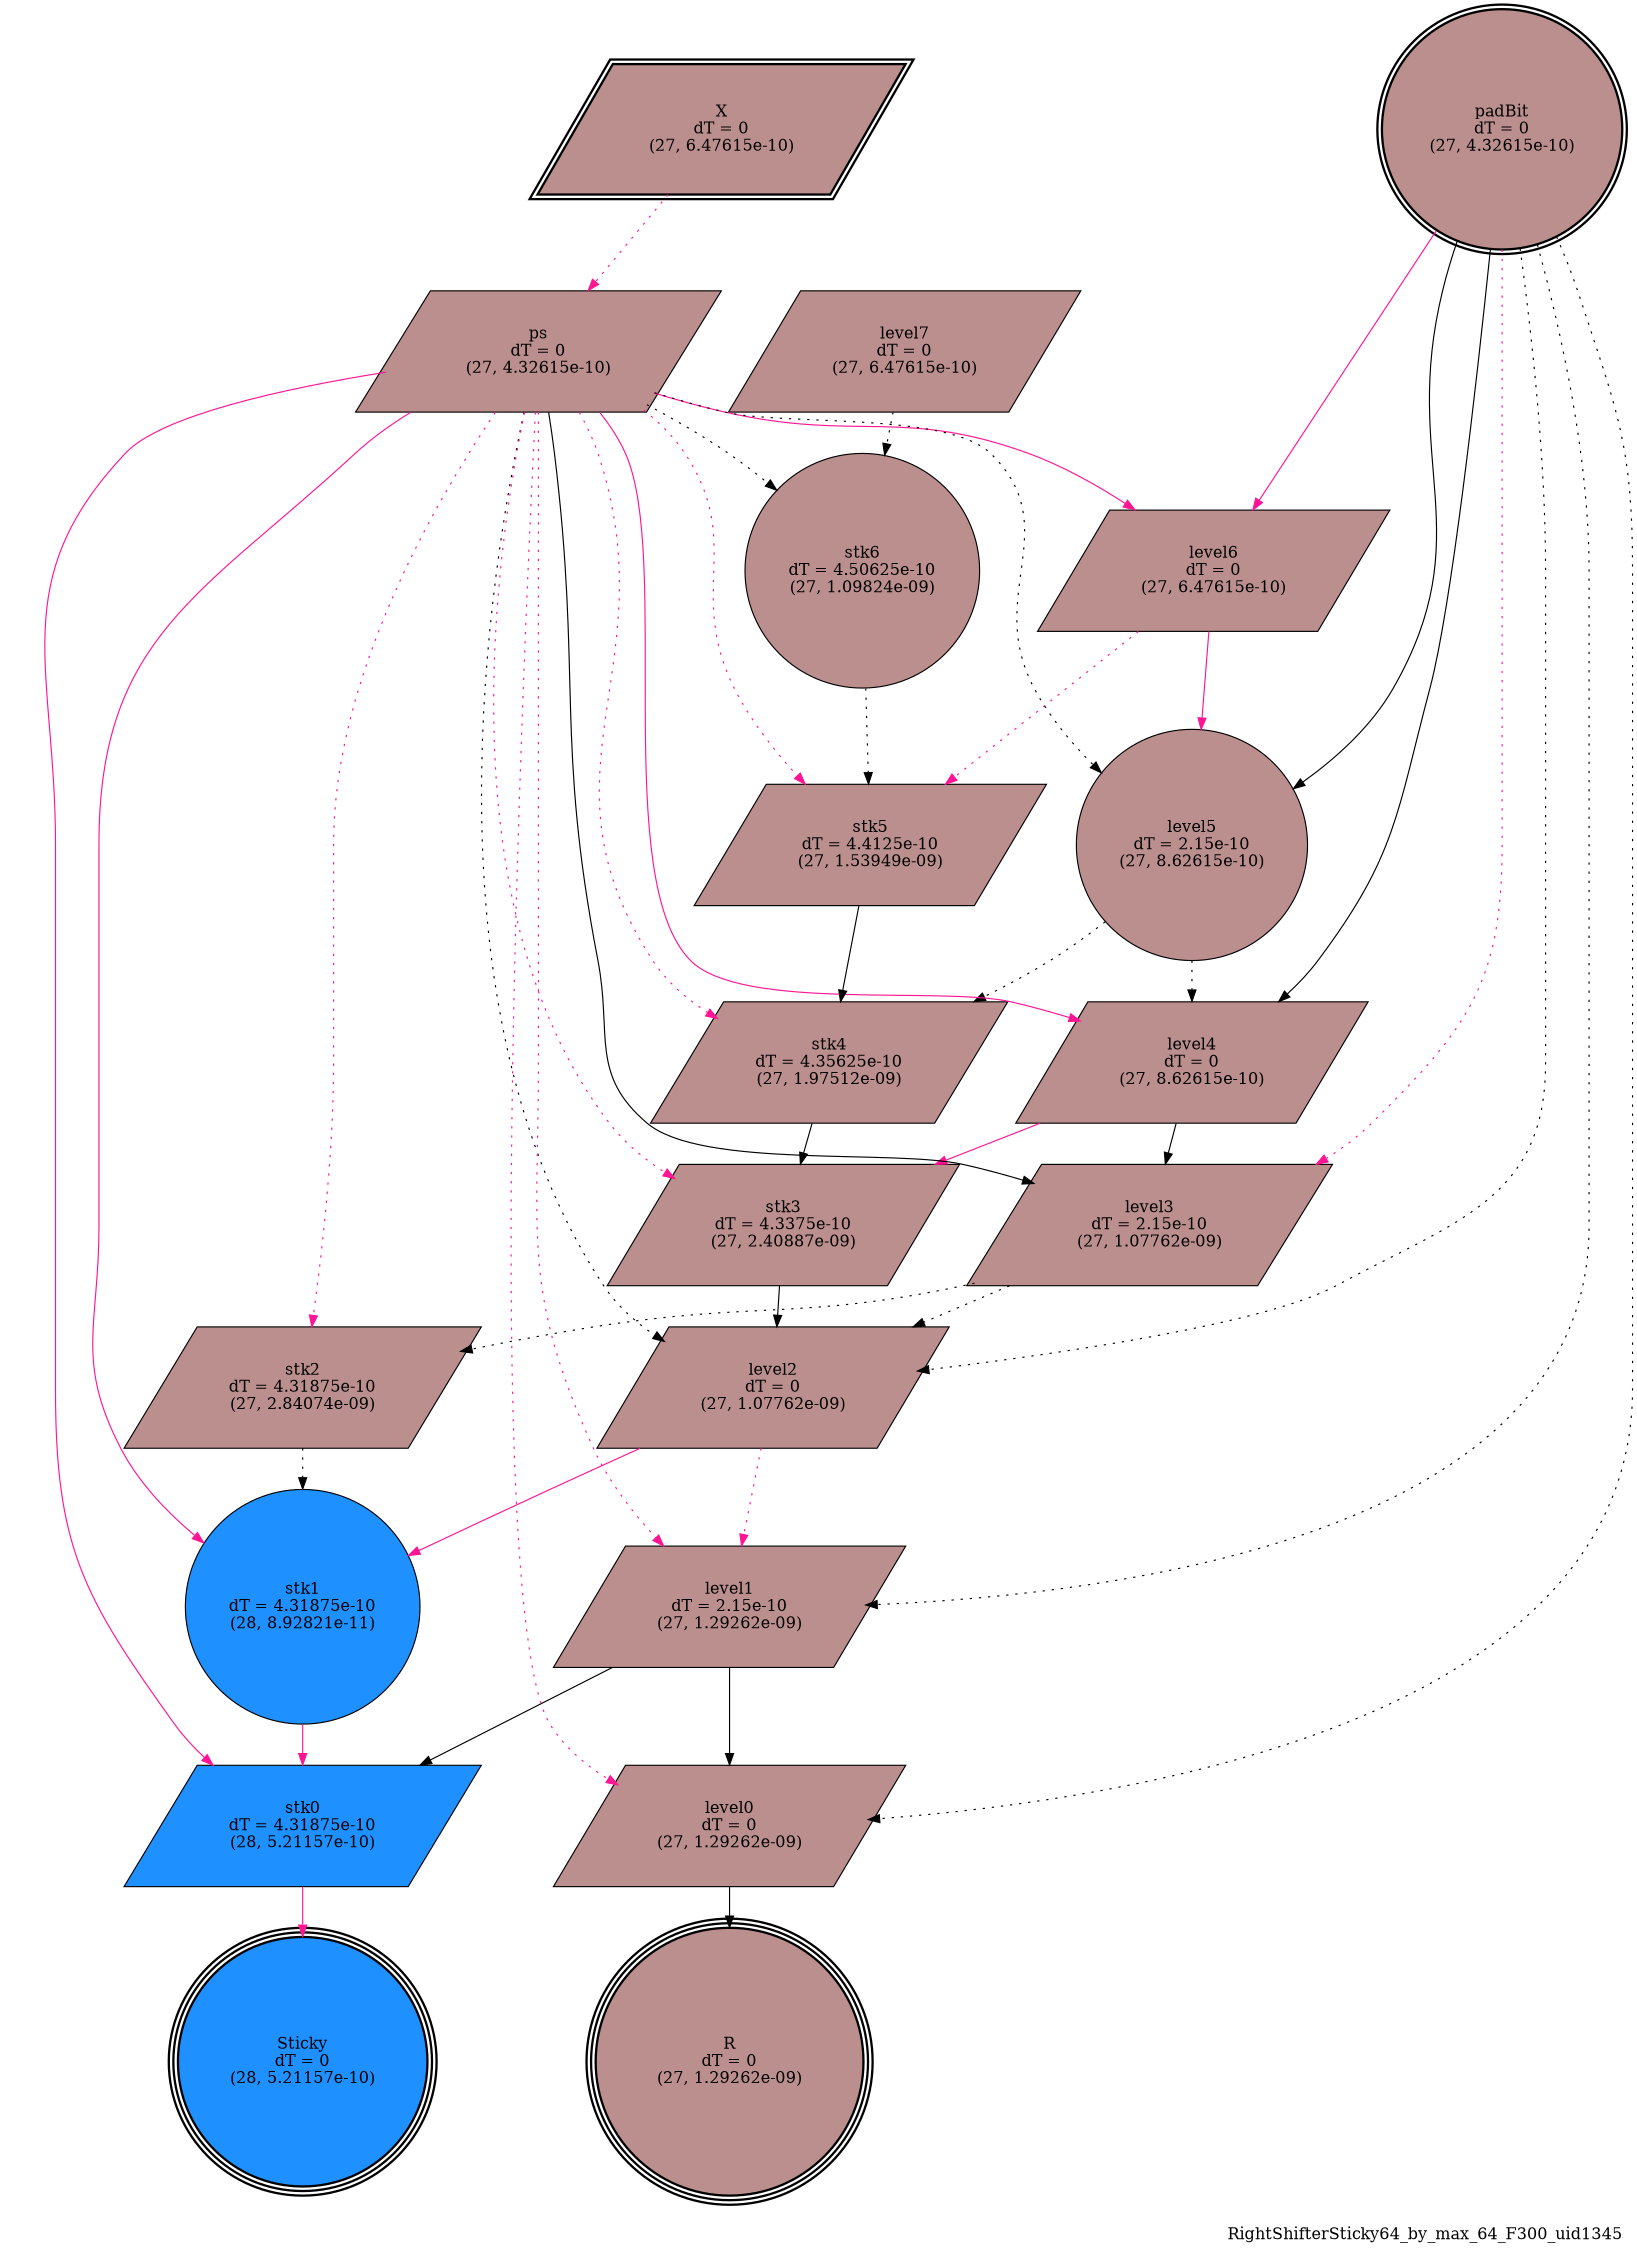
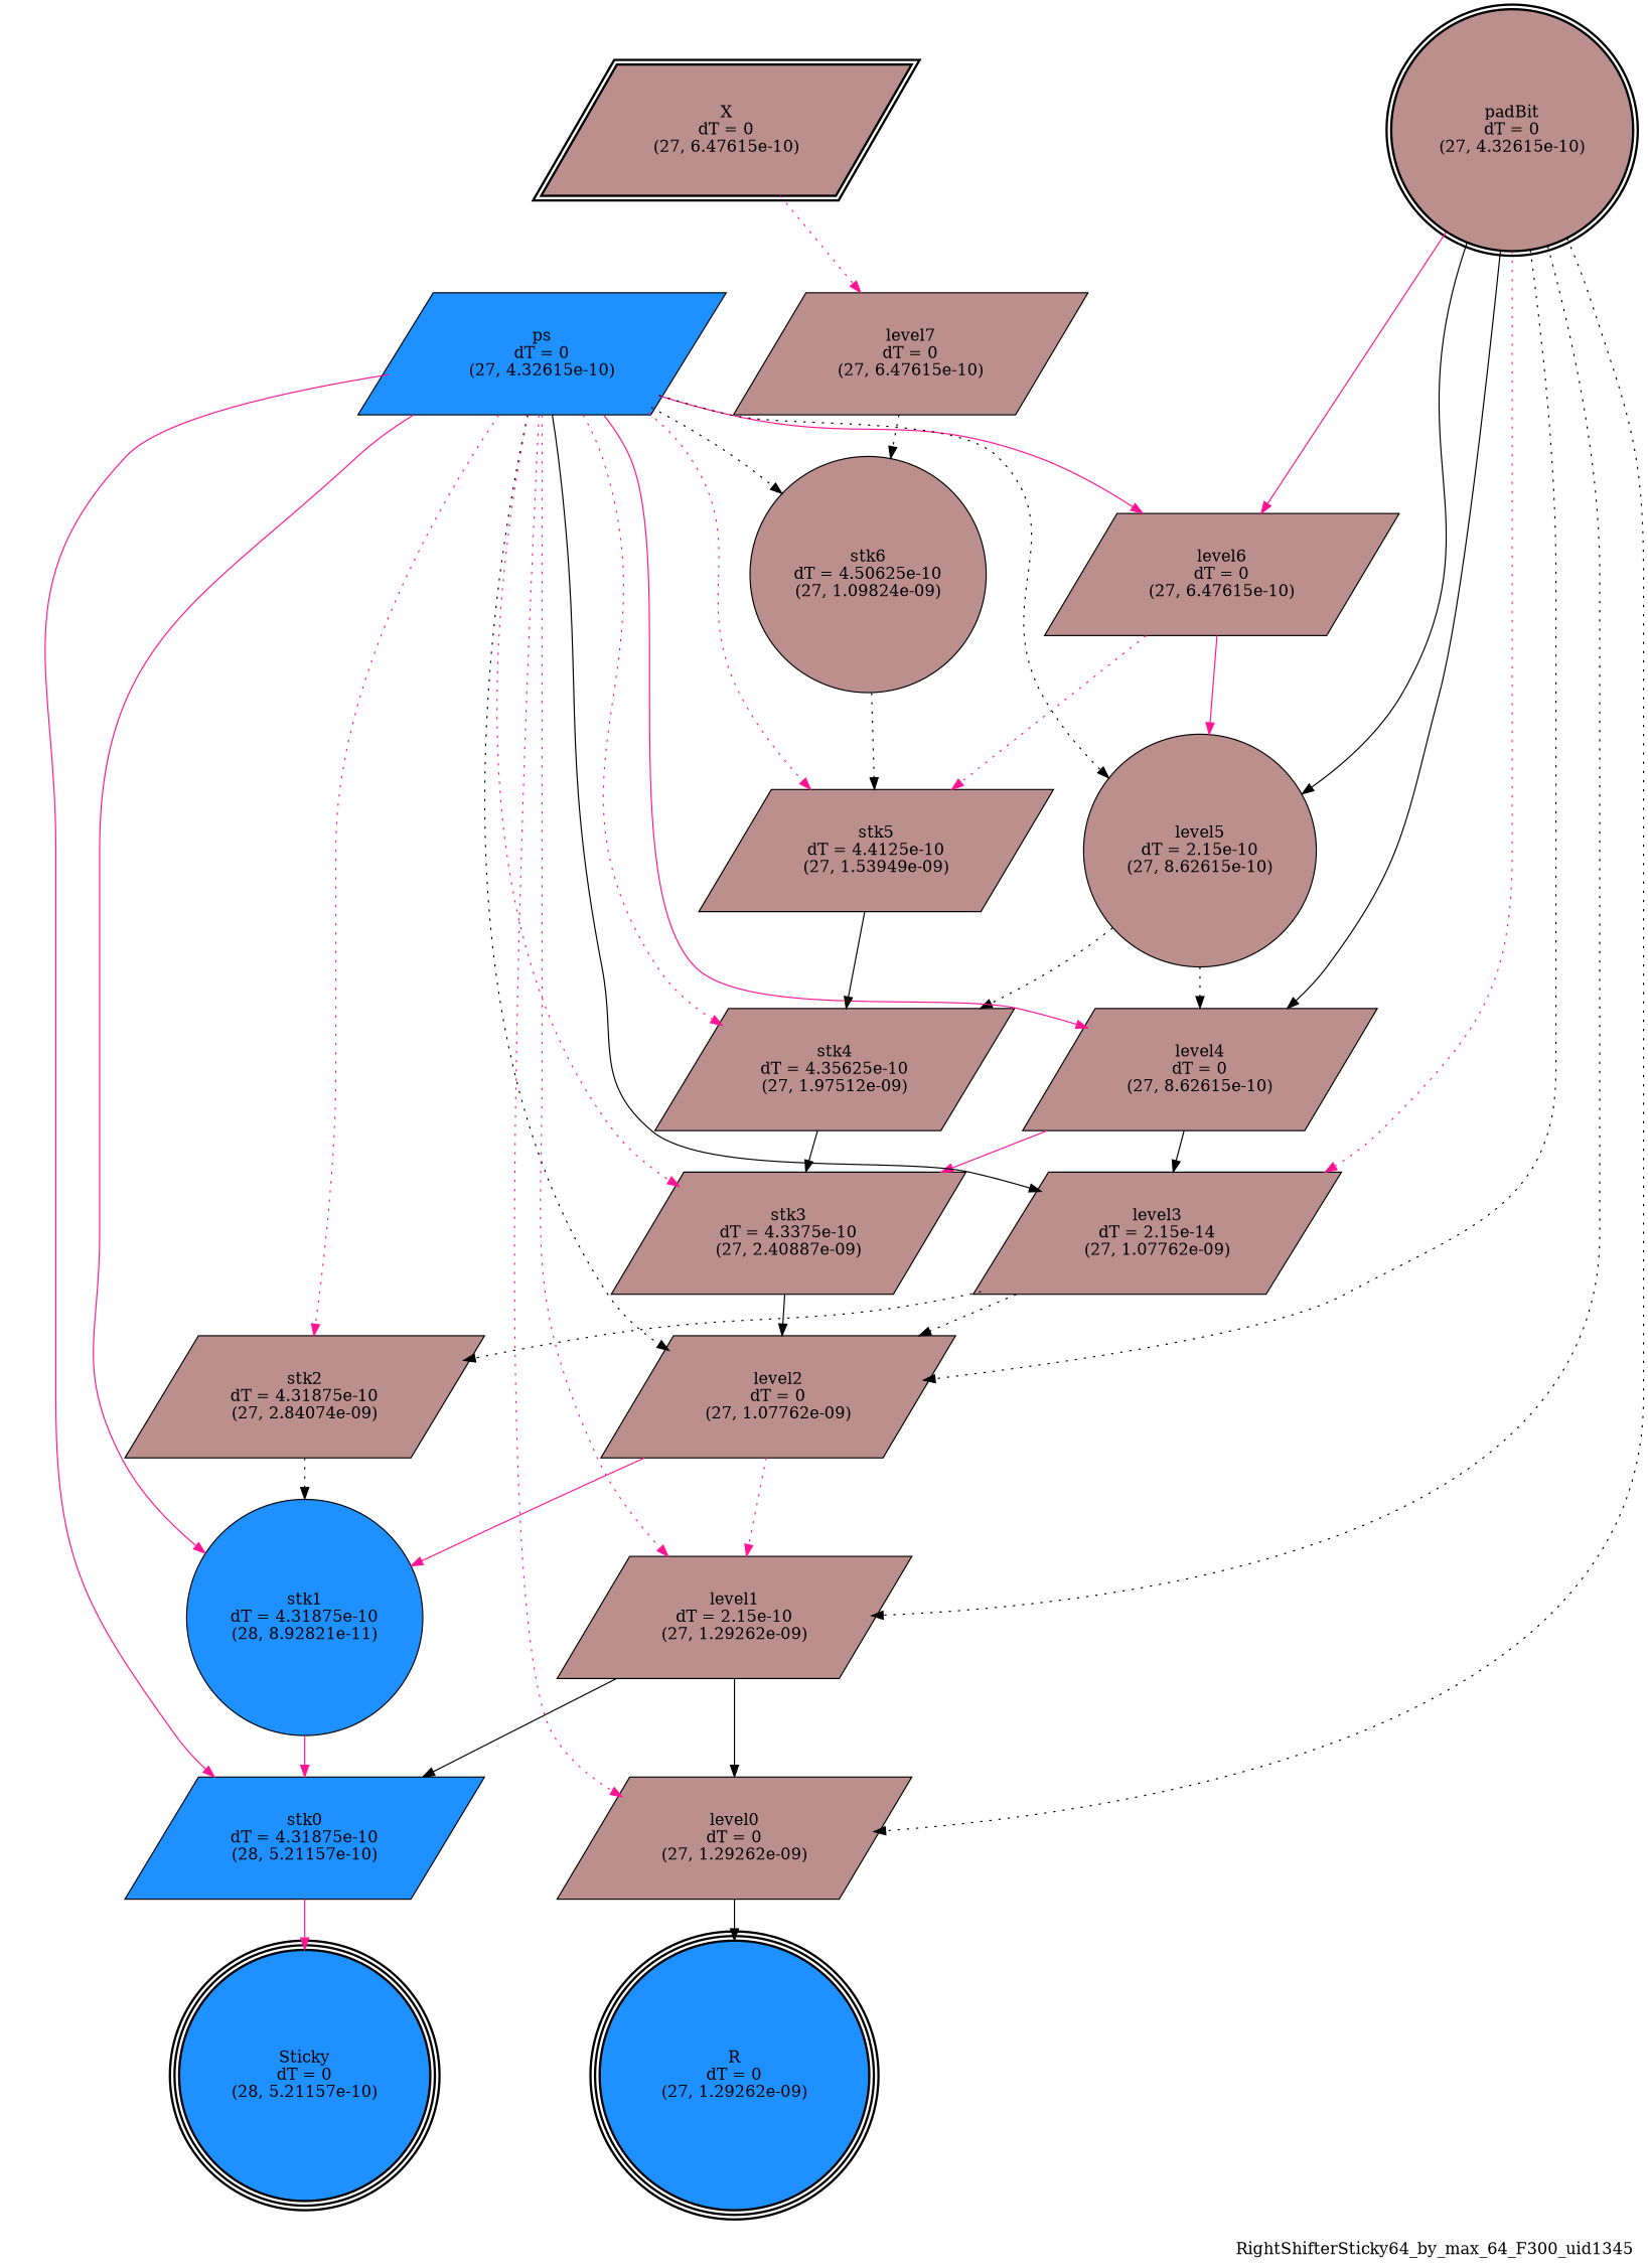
  digraph {
    label=RightShifterSticky64_by_max_64_F300_uid1345
    labeljust=right
    labelloc=bottom
    nodesep=0.25
    ranksep=0.5
    node [color=black fillcolor=rosybrown peripheries=1 shape=parallelogram style=filled]
    edge [arrowhead=normal arrowsize=1.0 arrowtail=normal color=black dir=forward style=dotted]
    n1 [label="X\ndT = 0\n(27, 6.47615e-10)" peripheries=2 style="bold, filled"]
    n2 [label="padBit\ndT = 0\n(27, 4.32615e-10)" peripheries=2 shape=circle style="bold, filled"]
-   n3 [label="R\ndT = 0\n(27, 1.29262e-09)" peripheries=3 shape=circle style="bold, filled"]
+   n3 [fillcolor=dodgerblue label="R\ndT = 0\n(27, 1.29262e-09)" peripheries=3 shape=circle style="bold, filled"]
    n4 [fillcolor=dodgerblue label="Sticky\ndT = 0\n(28, 5.21157e-10)" peripheries=3 shape=circle style="bold, filled"]
    n5 [label="level7\ndT = 0\n(27, 6.47615e-10)"]
    n6 [label="level6\ndT = 0\n(27, 6.47615e-10)"]
    n7 [label="level5\ndT = 2.15e-10\n(27, 8.62615e-10)" shape=circle]
    n8 [label="level4\ndT = 0\n(27, 8.62615e-10)"]
-   n9 [label="level3\ndT = 2.15e-10\n(27, 1.07762e-09)"]
+   n9 [label="level3\ndT = 2.15e-14\n(27, 1.07762e-09)"]
    n10 [label="level2\ndT = 0\n(27, 1.07762e-09)"]
    n11 [label="level1\ndT = 2.15e-10\n(27, 1.29262e-09)"]
    n12 [label="level0\ndT = 0\n(27, 1.29262e-09)"]
    n13 [label="stk6\ndT = 4.50625e-10\n(27, 1.09824e-09)" shape=circle]
-   n14 [label="ps\ndT = 0\n(27, 4.32615e-10)"]
+   n14 [fillcolor=dodgerblue label="ps\ndT = 0\n(27, 4.32615e-10)"]
    n15 [label="stk5\ndT = 4.4125e-10\n(27, 1.53949e-09)"]
    n16 [label="stk4\ndT = 4.35625e-10\n(27, 1.97512e-09)"]
    n17 [label="stk3\ndT = 4.3375e-10\n(27, 2.40887e-09)"]
    n18 [label="stk2\ndT = 4.31875e-10\n(27, 2.84074e-09)"]
    n19 [fillcolor=dodgerblue label="stk1\ndT = 4.31875e-10\n(28, 8.92821e-11)" shape=circle]
    n20 [fillcolor=dodgerblue label="stk0\ndT = 4.31875e-10\n(28, 5.21157e-10)"]
    subgraph sub_1 {
      rank=same
      n1
      n2
    }
    subgraph sub_2 {
      rank=same
      n3
      n4
    }
-   n1 -> n14 [color=deeppink]
+   n1 -> n5 [color=deeppink]
    n2 -> n6 [color=deeppink style=solid]
    n2 -> n7 [style=solid]
    n2 -> n8 [style=solid]
    n2 -> n9 [color=deeppink]
    n2 -> n10
    n2 -> n11
    n2 -> n12
    n5 -> n13
    n6 -> n7 [color=deeppink style=solid]
    n6 -> n15 [color=deeppink]
    n7 -> n8
    n7 -> n16
    n8 -> n9 [style=solid]
    n8 -> n17 [color=deeppink style=solid]
    n9 -> n10
    n9 -> n18
    n10 -> n11 [color=deeppink]
    n10 -> n19 [color=deeppink style=solid]
    n11 -> n12 [style=solid]
    n11 -> n20 [style=solid]
    n12 -> n3 [style=solid]
    n13 -> n15
    n14 -> n6 [color=deeppink style=solid]
    n14 -> n7
    n14 -> n8 [color=deeppink style=solid]
    n14 -> n9 [style=solid]
    n14 -> n10
    n14 -> n11 [color=deeppink]
    n14 -> n12 [color=deeppink]
    n14 -> n13
    n14 -> n15 [color=deeppink]
    n14 -> n16 [color=deeppink]
    n14 -> n17 [color=deeppink]
    n14 -> n18 [color=deeppink]
    n14 -> n19 [color=deeppink style=solid]
    n14 -> n20 [color=deeppink style=solid]
    n15 -> n16 [style=solid]
    n16 -> n17 [style=solid]
    n17 -> n10 [style=solid]
    n18 -> n19
    n19 -> n20 [color=deeppink style=solid]
    n20 -> n4 [color=deeppink style=solid]
  }
